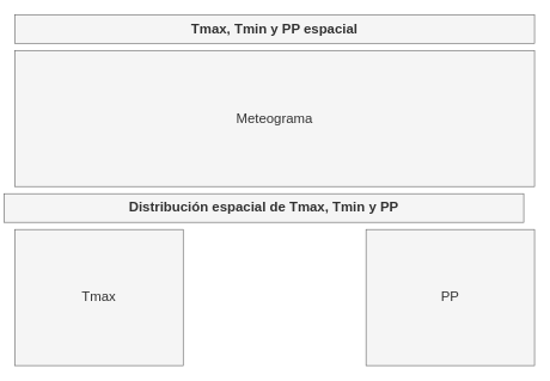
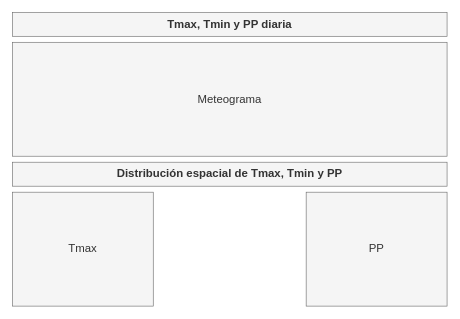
  <mxCell id="0" />
  <mxCell id="1" parent="0" />
- <mxCell id="2" value="&lt;b&gt;&lt;font style=&quot;font-size: 19px;&quot;&gt;Tmax, Tmin y PP espacial&lt;/font&gt;&lt;/b&gt;" style="rounded=0;whiteSpace=wrap;html=1;fillColor=#f5f5f5;strokeColor=#666666;fontColor=#333333;" parent="1" vertex="1"><mxGeometry x="20" y="20" width="725" height="40" as="geometry" /></mxCell>
+ <mxCell id="2" value="&lt;b&gt;&lt;font style=&quot;font-size: 19px;&quot;&gt;Tmax, Tmin y PP diaria&lt;/font&gt;&lt;/b&gt;" style="rounded=0;whiteSpace=wrap;html=1;fillColor=#f5f5f5;strokeColor=#666666;fontColor=#333333;" parent="1" vertex="1"><mxGeometry x="20" y="20" width="725" height="40" as="geometry" /></mxCell>
  <mxCell id="3" value="Meteograma" style="rounded=0;whiteSpace=wrap;html=1;fontSize=19;fillColor=#f5f5f5;fontColor=#333333;strokeColor=#666666;" vertex="1" parent="1"><mxGeometry x="20" y="70" width="725" height="190" as="geometry" /></mxCell>
- <mxCell id="4" value="&lt;b&gt;&lt;font style=&quot;font-size: 19px;&quot;&gt;Distribución espacial de Tmax, Tmin y PP&lt;/font&gt;&lt;/b&gt;" style="rounded=0;whiteSpace=wrap;html=1;fillColor=#f5f5f5;strokeColor=#666666;fontColor=#333333;" vertex="1" parent="1"><mxGeometry x="5" y="270" width="725" height="40" as="geometry" /></mxCell>
+ <mxCell id="4" value="&lt;b&gt;&lt;font style=&quot;font-size: 19px;&quot;&gt;Distribución espacial de Tmax, Tmin y PP&lt;/font&gt;&lt;/b&gt;" style="rounded=0;whiteSpace=wrap;html=1;fillColor=#f5f5f5;strokeColor=#666666;fontColor=#333333;" vertex="1" parent="1"><mxGeometry x="20" y="270" width="725" height="40" as="geometry" /></mxCell>
  <mxCell id="5" value="Tmax" style="rounded=0;whiteSpace=wrap;html=1;fontSize=19;fillColor=#f5f5f5;fontColor=#333333;strokeColor=#666666;" vertex="1" parent="1"><mxGeometry x="20" y="320" width="235" height="190" as="geometry" /></mxCell>
  <mxCell id="6" value="PP" style="rounded=0;whiteSpace=wrap;html=1;fontSize=19;fillColor=#f5f5f5;fontColor=#333333;strokeColor=#666666;" vertex="1" parent="1"><mxGeometry x="510" y="320" width="235" height="190" as="geometry" /></mxCell>
